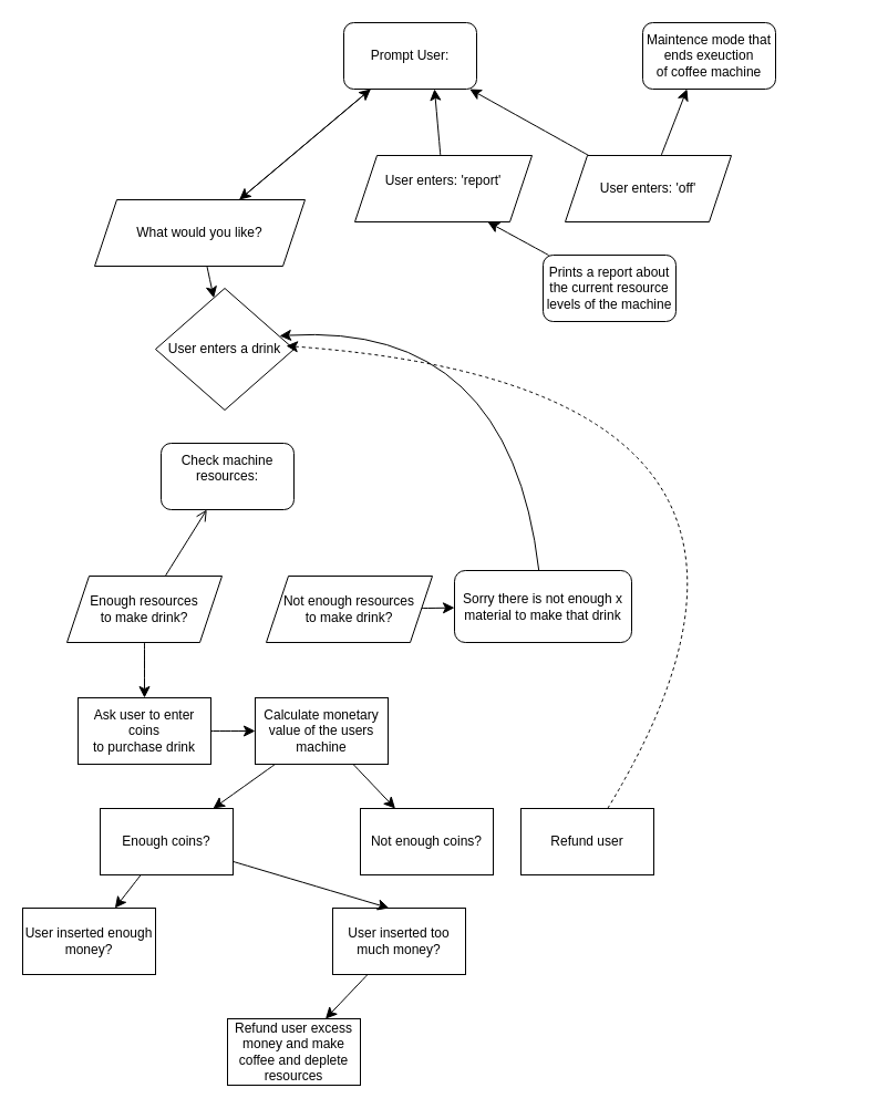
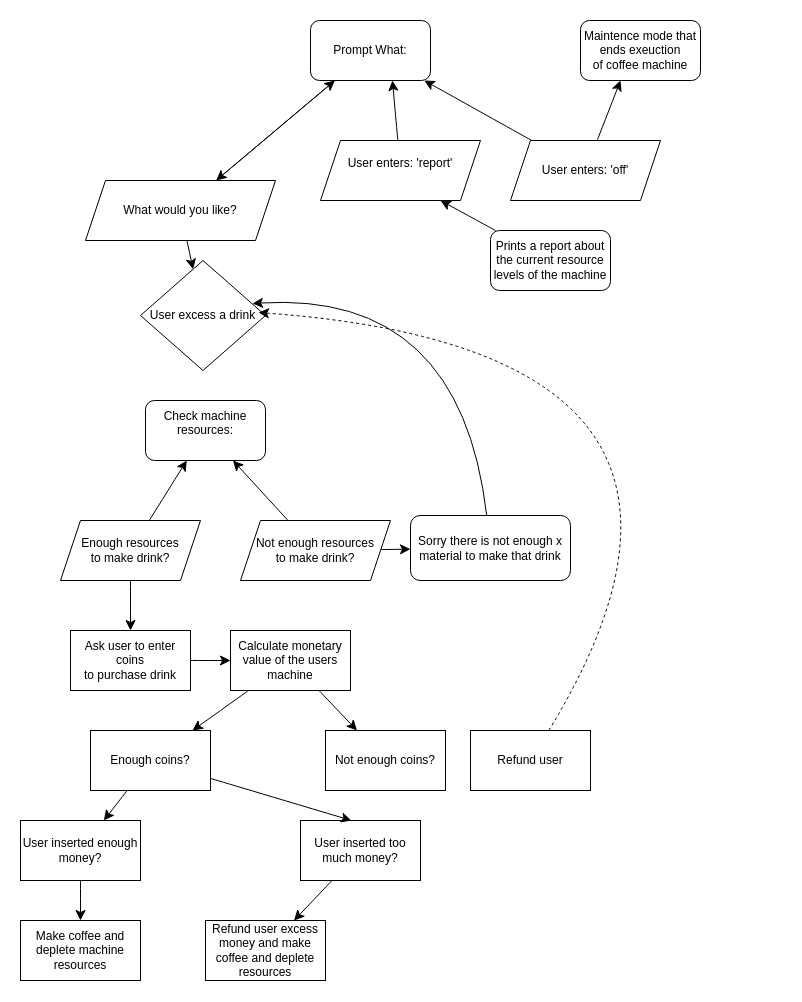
  <mxCell id="0" />
  <mxCell id="1" parent="0" />
  <mxCell id="2" value="" style="edgeStyle=none;curved=1;rounded=0;orthogonalLoop=1;jettySize=auto;html=1;fontSize=12;startSize=8;endSize=8;" edge="1" parent="1" source="3" target="6"><mxGeometry relative="1" as="geometry" /></mxCell>
- <mxCell id="3" value="&lt;div&gt;Prompt User:&lt;/div&gt;" style="rounded=1;whiteSpace=wrap;html=1;" parent="1" vertex="1"><mxGeometry x="310" y="20" width="120" height="60" as="geometry" /></mxCell>
+ <mxCell id="3" value="&lt;div&gt;Prompt What:&lt;/div&gt;" style="rounded=1;whiteSpace=wrap;html=1;" parent="1" vertex="1"><mxGeometry x="310" y="20" width="120" height="60" as="geometry" /></mxCell>
  <mxCell id="4" value="" style="edgeStyle=none;curved=1;rounded=0;orthogonalLoop=1;jettySize=auto;html=1;fontSize=12;startSize=8;endSize=8;" edge="1" parent="1" source="6" target="3"><mxGeometry relative="1" as="geometry" /></mxCell>
  <mxCell id="5" value="" style="edgeStyle=none;curved=1;rounded=0;orthogonalLoop=1;jettySize=auto;html=1;fontSize=12;startSize=8;endSize=8;" edge="1" parent="1" source="6" target="15"><mxGeometry relative="1" as="geometry" /></mxCell>
  <mxCell id="6" value="What would you like?" style="shape=parallelogram;perimeter=parallelogramPerimeter;whiteSpace=wrap;html=1;fixedSize=1;" vertex="1" parent="1"><mxGeometry x="85" y="180" width="190" height="60" as="geometry" /></mxCell>
  <mxCell id="7" style="edgeStyle=none;curved=1;rounded=0;orthogonalLoop=1;jettySize=auto;html=1;fontSize=12;startSize=8;endSize=8;" edge="1" parent="1" source="9" target="3"><mxGeometry relative="1" as="geometry" /></mxCell>
  <mxCell id="8" style="edgeStyle=none;curved=1;rounded=0;orthogonalLoop=1;jettySize=auto;html=1;fontSize=12;startSize=8;endSize=8;" edge="1" parent="1" source="9"><mxGeometry relative="1" as="geometry"><mxPoint x="620" y="80" as="targetPoint" /></mxGeometry></mxCell>
  <mxCell id="9" value="User enters: 'off'" style="shape=parallelogram;perimeter=parallelogramPerimeter;whiteSpace=wrap;html=1;fixedSize=1;" vertex="1" parent="1"><mxGeometry x="510" y="140" width="150" height="60" as="geometry" /></mxCell>
  <mxCell id="10" value="&lt;div&gt;Maintence mode that &lt;br&gt;&lt;/div&gt;&lt;div&gt;ends exeuction&lt;/div&gt;&lt;div&gt;of coffee machine&lt;/div&gt;" style="rounded=1;whiteSpace=wrap;html=1;" vertex="1" parent="1"><mxGeometry x="580" y="20" width="120" height="60" as="geometry" /></mxCell>
  <mxCell id="11" value="&lt;div&gt;User enters: 'report'&lt;/div&gt;&lt;div&gt;&lt;br&gt;&lt;/div&gt;" style="shape=parallelogram;perimeter=parallelogramPerimeter;whiteSpace=wrap;html=1;fixedSize=1;" vertex="1" parent="1"><mxGeometry x="320" y="140" width="160" height="60" as="geometry" /></mxCell>
  <mxCell id="12" style="edgeStyle=none;curved=1;rounded=0;orthogonalLoop=1;jettySize=auto;html=1;entryX=0.683;entryY=1;entryDx=0;entryDy=0;entryPerimeter=0;fontSize=12;startSize=8;endSize=8;" edge="1" parent="1" source="11" target="3"><mxGeometry relative="1" as="geometry" /></mxCell>
  <mxCell id="13" style="edgeStyle=none;curved=1;rounded=0;orthogonalLoop=1;jettySize=auto;html=1;entryX=0.75;entryY=1;entryDx=0;entryDy=0;fontSize=12;startSize=8;endSize=8;" edge="1" parent="1" source="14" target="11"><mxGeometry relative="1" as="geometry" /></mxCell>
  <mxCell id="14" value="Prints a report about the current resource levels of the machine" style="rounded=1;whiteSpace=wrap;html=1;" vertex="1" parent="1"><mxGeometry x="490" y="230" width="120" height="60" as="geometry" /></mxCell>
- <mxCell id="15" value="User enters a drink" style="rhombus;whiteSpace=wrap;html=1;" vertex="1" parent="1"><mxGeometry x="140" y="260" width="125" height="110" as="geometry" /></mxCell>
+ <mxCell id="15" value="User excess a drink" style="rhombus;whiteSpace=wrap;html=1;" vertex="1" parent="1"><mxGeometry x="140" y="260" width="125" height="110" as="geometry" /></mxCell>
  <mxCell id="16" value="&lt;div&gt;Check machine resources:&lt;/div&gt;&lt;div&gt;&lt;br&gt;&lt;/div&gt;" style="rounded=1;whiteSpace=wrap;html=1;" vertex="1" parent="1"><mxGeometry x="145" y="400" width="120" height="60" as="geometry" /></mxCell>
- <mxCell id="17" value="" style="edgeStyle=none;curved=1;rounded=0;orthogonalLoop=1;jettySize=auto;html=1;fontSize=12;startSize=8;endSize=8;endArrow=open;" edge="1" parent="1" source="19" target="16"><mxGeometry relative="1" as="geometry" /></mxCell>
+ <mxCell id="17" value="" style="edgeStyle=none;curved=1;rounded=0;orthogonalLoop=1;jettySize=auto;html=1;fontSize=12;startSize=8;endSize=8;" edge="1" parent="1" source="19" target="16"><mxGeometry relative="1" as="geometry" /></mxCell>
  <mxCell id="18" value="" style="edgeStyle=none;curved=1;rounded=0;orthogonalLoop=1;jettySize=auto;html=1;fontSize=12;startSize=8;endSize=8;" edge="1" parent="1" source="19" target="26"><mxGeometry relative="1" as="geometry" /></mxCell>
  <mxCell id="19" value="&lt;div&gt;Enough resources&lt;/div&gt;&lt;div&gt;to make drink?&lt;/div&gt;" style="shape=parallelogram;perimeter=parallelogramPerimeter;whiteSpace=wrap;html=1;fixedSize=1;" vertex="1" parent="1"><mxGeometry x="60" y="520" width="140" height="60" as="geometry" /></mxCell>
+ <mxCell id="20" style="edgeStyle=none;curved=1;rounded=0;orthogonalLoop=1;jettySize=auto;html=1;fontSize=12;startSize=8;endSize=8;" edge="1" parent="1" source="22" target="16"><mxGeometry relative="1" as="geometry" /></mxCell>
  <mxCell id="21" value="" style="edgeStyle=none;curved=1;rounded=0;orthogonalLoop=1;jettySize=auto;html=1;fontSize=12;startSize=8;endSize=8;" edge="1" parent="1" source="22" target="23"><mxGeometry relative="1" as="geometry" /></mxCell>
  <mxCell id="22" value="&lt;div&gt;Not enough resources&lt;/div&gt;&lt;div&gt;to make drink?&lt;/div&gt;" style="shape=parallelogram;perimeter=parallelogramPerimeter;whiteSpace=wrap;html=1;fixedSize=1;" vertex="1" parent="1"><mxGeometry x="240" y="520" width="150" height="60" as="geometry" /></mxCell>
  <mxCell id="23" value="&lt;div&gt;Sorry there is not enough x &lt;br&gt;&lt;/div&gt;&lt;div&gt;material to make that drink&lt;/div&gt;" style="rounded=1;whiteSpace=wrap;html=1;" vertex="1" parent="1"><mxGeometry x="410" y="515" width="160" height="65" as="geometry" /></mxCell>
  <mxCell id="24" style="edgeStyle=none;curved=1;rounded=0;orthogonalLoop=1;jettySize=auto;html=1;entryX=0.896;entryY=0.391;entryDx=0;entryDy=0;entryPerimeter=0;fontSize=12;startSize=8;endSize=8;" edge="1" parent="1" source="23" target="15"><mxGeometry relative="1" as="geometry"><Array as="points"><mxPoint x="460" y="290" /></Array></mxGeometry></mxCell>
  <mxCell id="25" value="" style="edgeStyle=none;curved=1;rounded=0;orthogonalLoop=1;jettySize=auto;html=1;fontSize=12;startSize=8;endSize=8;" edge="1" parent="1" source="26" target="29"><mxGeometry relative="1" as="geometry" /></mxCell>
  <mxCell id="26" value="&lt;div&gt;Ask user to enter coins&lt;/div&gt;&lt;div&gt;to purchase drink&lt;/div&gt;" style="whiteSpace=wrap;html=1;" vertex="1" parent="1"><mxGeometry x="70" y="630" width="120" height="60" as="geometry" /></mxCell>
  <mxCell id="27" value="" style="edgeStyle=none;curved=1;rounded=0;orthogonalLoop=1;jettySize=auto;html=1;fontSize=12;startSize=8;endSize=8;" edge="1" parent="1" source="29" target="31"><mxGeometry relative="1" as="geometry" /></mxCell>
  <mxCell id="28" value="" style="edgeStyle=none;curved=1;rounded=0;orthogonalLoop=1;jettySize=auto;html=1;fontSize=12;startSize=8;endSize=8;" edge="1" parent="1" source="29" target="32"><mxGeometry relative="1" as="geometry" /></mxCell>
  <mxCell id="29" value="Calculate monetary value of the users machine" style="whiteSpace=wrap;html=1;" vertex="1" parent="1"><mxGeometry x="230" y="630" width="120" height="60" as="geometry" /></mxCell>
  <mxCell id="30" value="" style="edgeStyle=none;curved=1;rounded=0;orthogonalLoop=1;jettySize=auto;html=1;fontSize=12;startSize=8;endSize=8;" edge="1" parent="1" source="31" target="36"><mxGeometry relative="1" as="geometry" /></mxCell>
  <mxCell id="31" value="Enough coins?" style="whiteSpace=wrap;html=1;" vertex="1" parent="1"><mxGeometry x="90" y="730" width="120" height="60" as="geometry" /></mxCell>
  <mxCell id="32" value="Not enough coins?" style="whiteSpace=wrap;html=1;" vertex="1" parent="1"><mxGeometry x="325" y="730" width="120" height="60" as="geometry" /></mxCell>
  <mxCell id="33" value="Refund user" style="whiteSpace=wrap;html=1;" vertex="1" parent="1"><mxGeometry x="470" y="730" width="120" height="60" as="geometry" /></mxCell>
  <mxCell id="34" style="edgeStyle=none;curved=1;rounded=0;orthogonalLoop=1;jettySize=auto;html=1;entryX=0.944;entryY=0.473;entryDx=0;entryDy=0;entryPerimeter=0;fontSize=12;startSize=8;endSize=8;dashed=1;" edge="1" parent="1" source="33" target="15"><mxGeometry relative="1" as="geometry"><Array as="points"><mxPoint x="780" y="350" /></Array></mxGeometry></mxCell>
+ <mxCell id="35" value="" style="edgeStyle=none;curved=1;rounded=0;orthogonalLoop=1;jettySize=auto;html=1;fontSize=12;startSize=8;endSize=8;" edge="1" parent="1" source="36" target="40"><mxGeometry relative="1" as="geometry" /></mxCell>
  <mxCell id="36" value="User inserted enough money?" style="whiteSpace=wrap;html=1;" vertex="1" parent="1"><mxGeometry x="20" y="820" width="120" height="60" as="geometry" /></mxCell>
  <mxCell id="37" value="" style="edgeStyle=none;curved=1;rounded=0;orthogonalLoop=1;jettySize=auto;html=1;fontSize=12;startSize=8;endSize=8;" edge="1" parent="1" source="38" target="41"><mxGeometry relative="1" as="geometry" /></mxCell>
  <mxCell id="38" value="&lt;div&gt;User inserted too much money?&lt;/div&gt;" style="whiteSpace=wrap;html=1;" vertex="1" parent="1"><mxGeometry x="300" y="820" width="120" height="60" as="geometry" /></mxCell>
  <mxCell id="39" style="edgeStyle=none;curved=1;rounded=0;orthogonalLoop=1;jettySize=auto;html=1;entryX=0.425;entryY=0;entryDx=0;entryDy=0;entryPerimeter=0;fontSize=12;startSize=8;endSize=8;" edge="1" parent="1" source="31" target="38"><mxGeometry relative="1" as="geometry" /></mxCell>
+ <mxCell id="40" value="&lt;div&gt;Make coffee and deplete machine resources&lt;/div&gt;" style="whiteSpace=wrap;html=1;" vertex="1" parent="1"><mxGeometry x="20" y="920" width="120" height="60" as="geometry" /></mxCell>
  <mxCell id="41" value="Refund user excess money and make coffee and deplete resources" style="whiteSpace=wrap;html=1;" vertex="1" parent="1"><mxGeometry x="205" y="920" width="120" height="60" as="geometry" /></mxCell>
